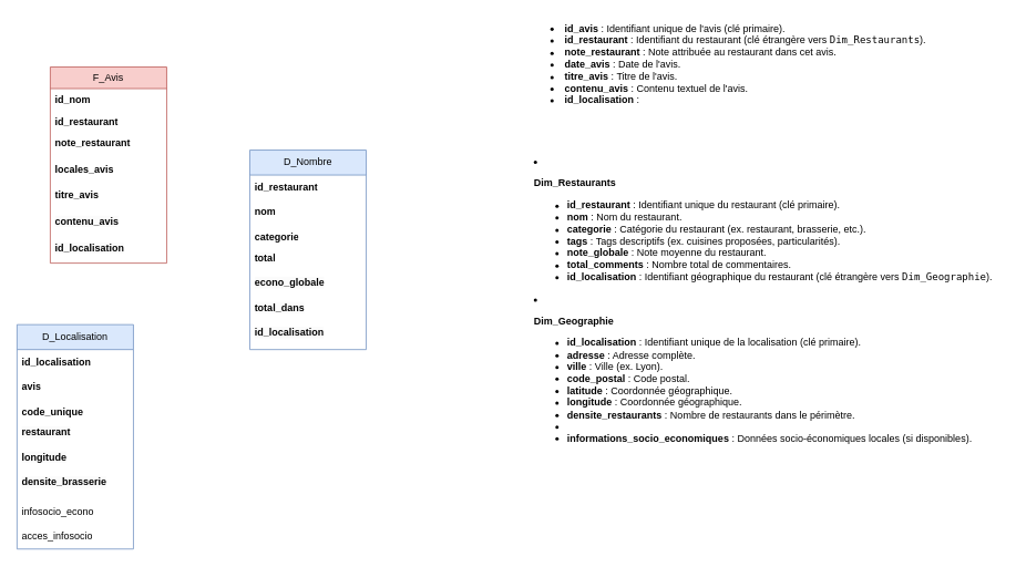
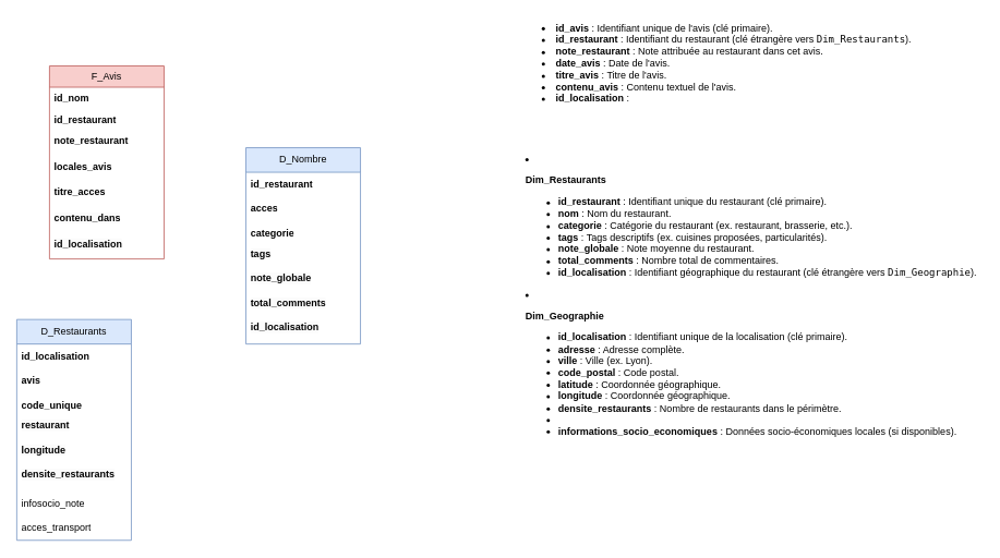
  <mxCell id="0" />
  <mxCell id="1" parent="0" />
  <mxCell id="2" value="D_Nombre" style="swimlane;fontStyle=0;childLayout=stackLayout;horizontal=1;startSize=30;horizontalStack=0;resizeParent=1;resizeParentMax=0;resizeLast=0;collapsible=1;marginBottom=0;whiteSpace=wrap;html=1;fillColor=#dae8fc;strokeColor=#6c8ebf;" vertex="1" parent="1"><mxGeometry x="300" y="180" width="140" height="240" as="geometry" /></mxCell>
  <mxCell id="3" value="&lt;strong&gt;id_restaurant&lt;/strong&gt;" style="text;strokeColor=none;fillColor=none;align=left;verticalAlign=middle;spacingLeft=4;spacingRight=4;overflow=hidden;points=[[0,0.5],[1,0.5]];portConstraint=eastwest;rotatable=0;whiteSpace=wrap;html=1;" vertex="1" parent="2"><mxGeometry y="30" width="140" height="30" as="geometry" /></mxCell>
- <mxCell id="4" value="&lt;strong&gt;nom&lt;/strong&gt;" style="text;strokeColor=none;fillColor=none;align=left;verticalAlign=middle;spacingLeft=4;spacingRight=4;overflow=hidden;points=[[0,0.5],[1,0.5]];portConstraint=eastwest;rotatable=0;whiteSpace=wrap;html=1;" vertex="1" parent="2"><mxGeometry y="60" width="140" height="30" as="geometry" /></mxCell>
+ <mxCell id="4" value="&lt;strong&gt;acces&lt;/strong&gt;" style="text;strokeColor=none;fillColor=none;align=left;verticalAlign=middle;spacingLeft=4;spacingRight=4;overflow=hidden;points=[[0,0.5],[1,0.5]];portConstraint=eastwest;rotatable=0;whiteSpace=wrap;html=1;" vertex="1" parent="2"><mxGeometry y="60" width="140" height="30" as="geometry" /></mxCell>
  <mxCell id="5" value="&lt;strong&gt;categorie&lt;/strong&gt;" style="text;strokeColor=none;fillColor=none;align=left;verticalAlign=middle;spacingLeft=4;spacingRight=4;overflow=hidden;points=[[0,0.5],[1,0.5]];portConstraint=eastwest;rotatable=0;whiteSpace=wrap;html=1;" vertex="1" parent="2"><mxGeometry y="90" width="140" height="30" as="geometry" /></mxCell>
- <mxCell id="6" value="&lt;div&gt;&lt;strong style=&quot;color: rgb(0, 0, 0); background-color: rgb(251, 251, 251);&quot;&gt;total&lt;/strong&gt;&lt;/div&gt;&lt;div&gt;&lt;strong style=&quot;forced-color-adjust: none; color: rgb(0, 0, 0); font-family: Helvetica; font-size: 12px; font-style: normal; font-variant-ligatures: normal; font-variant-caps: normal; letter-spacing: normal; orphans: 2; text-align: left; text-indent: 0px; text-transform: none; widows: 2; word-spacing: 0px; -webkit-text-stroke-width: 0px; white-space: normal; background-color: rgb(251, 251, 251); text-decoration-thickness: initial; text-decoration-style: initial; text-decoration-color: initial;&quot;&gt;&lt;br&gt;&lt;/strong&gt;&lt;/div&gt;" style="text;strokeColor=none;fillColor=none;align=left;verticalAlign=middle;spacingLeft=4;spacingRight=4;overflow=hidden;points=[[0,0.5],[1,0.5]];portConstraint=eastwest;rotatable=0;whiteSpace=wrap;html=1;" vertex="1" parent="2"><mxGeometry y="120" width="140" height="30" as="geometry" /></mxCell>
- <mxCell id="7" value="&lt;strong style=&quot;forced-color-adjust: none; color: rgb(0, 0, 0); font-family: Helvetica; font-size: 12px; font-style: normal; font-variant-ligatures: normal; font-variant-caps: normal; letter-spacing: normal; orphans: 2; text-align: left; text-indent: 0px; text-transform: none; widows: 2; word-spacing: 0px; -webkit-text-stroke-width: 0px; white-space: normal; background-color: rgb(251, 251, 251); text-decoration-thickness: initial; text-decoration-style: initial; text-decoration-color: initial;&quot;&gt;econo_globale&lt;/strong&gt;&lt;div&gt;&lt;br/&gt;&lt;/div&gt;" style="text;strokeColor=none;fillColor=none;align=left;verticalAlign=middle;spacingLeft=4;spacingRight=4;overflow=hidden;points=[[0,0.5],[1,0.5]];portConstraint=eastwest;rotatable=0;whiteSpace=wrap;html=1;" vertex="1" parent="2"><mxGeometry y="150" width="140" height="30" as="geometry" /></mxCell>
- <mxCell id="8" value="&lt;strong style=&quot;forced-color-adjust: none; color: rgb(0, 0, 0); font-family: Helvetica; font-size: 12px; font-style: normal; font-variant-ligatures: normal; font-variant-caps: normal; letter-spacing: normal; orphans: 2; text-align: left; text-indent: 0px; text-transform: none; widows: 2; word-spacing: 0px; -webkit-text-stroke-width: 0px; white-space: normal; background-color: rgb(251, 251, 251); text-decoration-thickness: initial; text-decoration-style: initial; text-decoration-color: initial;&quot;&gt;total_dans&lt;/strong&gt;&lt;div&gt;&lt;br/&gt;&lt;/div&gt;" style="text;strokeColor=none;fillColor=none;align=left;verticalAlign=middle;spacingLeft=4;spacingRight=4;overflow=hidden;points=[[0,0.5],[1,0.5]];portConstraint=eastwest;rotatable=0;whiteSpace=wrap;html=1;" vertex="1" parent="2"><mxGeometry y="180" width="140" height="30" as="geometry" /></mxCell>
+ <mxCell id="6" value="&lt;div&gt;&lt;strong style=&quot;color: rgb(0, 0, 0); background-color: rgb(251, 251, 251);&quot;&gt;tags&lt;/strong&gt;&lt;/div&gt;&lt;div&gt;&lt;strong style=&quot;forced-color-adjust: none; color: rgb(0, 0, 0); font-family: Helvetica; font-size: 12px; font-style: normal; font-variant-ligatures: normal; font-variant-caps: normal; letter-spacing: normal; orphans: 2; text-align: left; text-indent: 0px; text-transform: none; widows: 2; word-spacing: 0px; -webkit-text-stroke-width: 0px; white-space: normal; background-color: rgb(251, 251, 251); text-decoration-thickness: initial; text-decoration-style: initial; text-decoration-color: initial;&quot;&gt;&lt;br&gt;&lt;/strong&gt;&lt;/div&gt;" style="text;strokeColor=none;fillColor=none;align=left;verticalAlign=middle;spacingLeft=4;spacingRight=4;overflow=hidden;points=[[0,0.5],[1,0.5]];portConstraint=eastwest;rotatable=0;whiteSpace=wrap;html=1;" vertex="1" parent="2"><mxGeometry y="120" width="140" height="30" as="geometry" /></mxCell>
+ <mxCell id="7" value="&lt;strong style=&quot;forced-color-adjust: none; color: rgb(0, 0, 0); font-family: Helvetica; font-size: 12px; font-style: normal; font-variant-ligatures: normal; font-variant-caps: normal; letter-spacing: normal; orphans: 2; text-align: left; text-indent: 0px; text-transform: none; widows: 2; word-spacing: 0px; -webkit-text-stroke-width: 0px; white-space: normal; background-color: rgb(251, 251, 251); text-decoration-thickness: initial; text-decoration-style: initial; text-decoration-color: initial;&quot;&gt;note_globale&lt;/strong&gt;&lt;div&gt;&lt;br/&gt;&lt;/div&gt;" style="text;strokeColor=none;fillColor=none;align=left;verticalAlign=middle;spacingLeft=4;spacingRight=4;overflow=hidden;points=[[0,0.5],[1,0.5]];portConstraint=eastwest;rotatable=0;whiteSpace=wrap;html=1;" vertex="1" parent="2"><mxGeometry y="150" width="140" height="30" as="geometry" /></mxCell>
+ <mxCell id="8" value="&lt;strong style=&quot;forced-color-adjust: none; color: rgb(0, 0, 0); font-family: Helvetica; font-size: 12px; font-style: normal; font-variant-ligatures: normal; font-variant-caps: normal; letter-spacing: normal; orphans: 2; text-align: left; text-indent: 0px; text-transform: none; widows: 2; word-spacing: 0px; -webkit-text-stroke-width: 0px; white-space: normal; background-color: rgb(251, 251, 251); text-decoration-thickness: initial; text-decoration-style: initial; text-decoration-color: initial;&quot;&gt;total_comments&lt;/strong&gt;&lt;div&gt;&lt;br/&gt;&lt;/div&gt;" style="text;strokeColor=none;fillColor=none;align=left;verticalAlign=middle;spacingLeft=4;spacingRight=4;overflow=hidden;points=[[0,0.5],[1,0.5]];portConstraint=eastwest;rotatable=0;whiteSpace=wrap;html=1;" vertex="1" parent="2"><mxGeometry y="180" width="140" height="30" as="geometry" /></mxCell>
  <mxCell id="9" value="&lt;strong style=&quot;forced-color-adjust: none; color: rgb(0, 0, 0); font-family: Helvetica; font-size: 12px; font-style: normal; font-variant-ligatures: normal; font-variant-caps: normal; letter-spacing: normal; orphans: 2; text-align: left; text-indent: 0px; text-transform: none; widows: 2; word-spacing: 0px; -webkit-text-stroke-width: 0px; white-space: normal; background-color: rgb(251, 251, 251); text-decoration-thickness: initial; text-decoration-style: initial; text-decoration-color: initial;&quot;&gt;id_localisation&lt;/strong&gt;&lt;div&gt;&lt;br/&gt;&lt;/div&gt;" style="text;strokeColor=none;fillColor=none;align=left;verticalAlign=middle;spacingLeft=4;spacingRight=4;overflow=hidden;points=[[0,0.5],[1,0.5]];portConstraint=eastwest;rotatable=0;whiteSpace=wrap;html=1;" vertex="1" parent="2"><mxGeometry y="210" width="140" height="30" as="geometry" /></mxCell>
  <mxCell id="10" value="F_Avis" style="swimlane;fontStyle=0;childLayout=stackLayout;horizontal=1;startSize=26;fillColor=#f8cecc;horizontalStack=0;resizeParent=1;resizeParentMax=0;resizeLast=0;collapsible=1;marginBottom=0;whiteSpace=wrap;html=1;strokeColor=#b85450;" vertex="1" parent="1"><mxGeometry x="60" y="80" width="140" height="236" as="geometry" /></mxCell>
  <mxCell id="11" value="&lt;strong&gt;id_nom&lt;/strong&gt;" style="text;strokeColor=none;fillColor=none;align=left;verticalAlign=top;spacingLeft=4;spacingRight=4;overflow=hidden;rotatable=0;points=[[0,0.5],[1,0.5]];portConstraint=eastwest;whiteSpace=wrap;html=1;" vertex="1" parent="10"><mxGeometry y="26" width="140" height="26" as="geometry" /></mxCell>
  <mxCell id="12" value="&lt;strong&gt;id_restaurant&lt;/strong&gt;" style="text;strokeColor=none;fillColor=none;align=left;verticalAlign=top;spacingLeft=4;spacingRight=4;overflow=hidden;rotatable=0;points=[[0,0.5],[1,0.5]];portConstraint=eastwest;whiteSpace=wrap;html=1;" vertex="1" parent="10"><mxGeometry y="52" width="140" height="26" as="geometry" /></mxCell>
  <mxCell id="13" value="&lt;strong&gt;note_restaurant&lt;/strong&gt;" style="text;strokeColor=none;fillColor=none;align=left;verticalAlign=top;spacingLeft=4;spacingRight=4;overflow=hidden;rotatable=0;points=[[0,0.5],[1,0.5]];portConstraint=eastwest;whiteSpace=wrap;html=1;" vertex="1" parent="10"><mxGeometry y="78" width="140" height="32" as="geometry" /></mxCell>
  <mxCell id="14" value="&lt;strong&gt;locales_avis&lt;/strong&gt;" style="text;strokeColor=none;fillColor=none;align=left;verticalAlign=top;spacingLeft=4;spacingRight=4;overflow=hidden;rotatable=0;points=[[0,0.5],[1,0.5]];portConstraint=eastwest;whiteSpace=wrap;html=1;" vertex="1" parent="10"><mxGeometry y="110" width="140" height="30" as="geometry" /></mxCell>
- <mxCell id="15" value="&lt;strong&gt;titre_avis&lt;/strong&gt;" style="text;strokeColor=none;fillColor=none;align=left;verticalAlign=top;spacingLeft=4;spacingRight=4;overflow=hidden;rotatable=0;points=[[0,0.5],[1,0.5]];portConstraint=eastwest;whiteSpace=wrap;html=1;" vertex="1" parent="10"><mxGeometry y="140" width="140" height="32" as="geometry" /></mxCell>
- <mxCell id="16" value="&lt;strong style=&quot;forced-color-adjust: none; color: rgb(0, 0, 0); font-family: Helvetica; font-size: 12px; font-style: normal; font-variant-ligatures: normal; font-variant-caps: normal; letter-spacing: normal; orphans: 2; text-align: left; text-indent: 0px; text-transform: none; widows: 2; word-spacing: 0px; -webkit-text-stroke-width: 0px; white-space: normal; background-color: rgb(251, 251, 251); text-decoration-thickness: initial; text-decoration-style: initial; text-decoration-color: initial;&quot;&gt;contenu_avis&lt;/strong&gt;&lt;div&gt;&lt;br/&gt;&lt;/div&gt;" style="text;strokeColor=none;fillColor=none;align=left;verticalAlign=top;spacingLeft=4;spacingRight=4;overflow=hidden;rotatable=0;points=[[0,0.5],[1,0.5]];portConstraint=eastwest;whiteSpace=wrap;html=1;" vertex="1" parent="10"><mxGeometry y="172" width="140" height="32" as="geometry" /></mxCell>
+ <mxCell id="15" value="&lt;strong&gt;titre_acces&lt;/strong&gt;" style="text;strokeColor=none;fillColor=none;align=left;verticalAlign=top;spacingLeft=4;spacingRight=4;overflow=hidden;rotatable=0;points=[[0,0.5],[1,0.5]];portConstraint=eastwest;whiteSpace=wrap;html=1;" vertex="1" parent="10"><mxGeometry y="140" width="140" height="32" as="geometry" /></mxCell>
+ <mxCell id="16" value="&lt;strong style=&quot;forced-color-adjust: none; color: rgb(0, 0, 0); font-family: Helvetica; font-size: 12px; font-style: normal; font-variant-ligatures: normal; font-variant-caps: normal; letter-spacing: normal; orphans: 2; text-align: left; text-indent: 0px; text-transform: none; widows: 2; word-spacing: 0px; -webkit-text-stroke-width: 0px; white-space: normal; background-color: rgb(251, 251, 251); text-decoration-thickness: initial; text-decoration-style: initial; text-decoration-color: initial;&quot;&gt;contenu_dans&lt;/strong&gt;&lt;div&gt;&lt;br/&gt;&lt;/div&gt;" style="text;strokeColor=none;fillColor=none;align=left;verticalAlign=top;spacingLeft=4;spacingRight=4;overflow=hidden;rotatable=0;points=[[0,0.5],[1,0.5]];portConstraint=eastwest;whiteSpace=wrap;html=1;" vertex="1" parent="10"><mxGeometry y="172" width="140" height="32" as="geometry" /></mxCell>
  <mxCell id="17" value="&lt;strong style=&quot;forced-color-adjust: none; color: rgb(0, 0, 0); font-family: Helvetica; font-size: 12px; font-style: normal; font-variant-ligatures: normal; font-variant-caps: normal; letter-spacing: normal; orphans: 2; text-align: left; text-indent: 0px; text-transform: none; widows: 2; word-spacing: 0px; -webkit-text-stroke-width: 0px; white-space: normal; background-color: rgb(251, 251, 251); text-decoration-thickness: initial; text-decoration-style: initial; text-decoration-color: initial;&quot;&gt;id_localisation&lt;/strong&gt;&lt;div&gt;&lt;br/&gt;&lt;/div&gt;" style="text;strokeColor=none;fillColor=none;align=left;verticalAlign=top;spacingLeft=4;spacingRight=4;overflow=hidden;rotatable=0;points=[[0,0.5],[1,0.5]];portConstraint=eastwest;whiteSpace=wrap;html=1;" vertex="1" parent="10"><mxGeometry y="204" width="140" height="32" as="geometry" /></mxCell>
- <mxCell id="18" value="D_Localisation" style="swimlane;fontStyle=0;childLayout=stackLayout;horizontal=1;startSize=30;horizontalStack=0;resizeParent=1;resizeParentMax=0;resizeLast=0;collapsible=1;marginBottom=0;whiteSpace=wrap;html=1;fillColor=#dae8fc;strokeColor=#6c8ebf;" vertex="1" parent="1"><mxGeometry x="20" y="390" width="140" height="270" as="geometry" /></mxCell>
+ <mxCell id="18" value="D_Restaurants" style="swimlane;fontStyle=0;childLayout=stackLayout;horizontal=1;startSize=30;horizontalStack=0;resizeParent=1;resizeParentMax=0;resizeLast=0;collapsible=1;marginBottom=0;whiteSpace=wrap;html=1;fillColor=#dae8fc;strokeColor=#6c8ebf;" vertex="1" parent="1"><mxGeometry x="20" y="390" width="140" height="270" as="geometry" /></mxCell>
  <mxCell id="19" value="&lt;strong&gt;id_localisation&lt;/strong&gt;" style="text;strokeColor=none;fillColor=none;align=left;verticalAlign=middle;spacingLeft=4;spacingRight=4;overflow=hidden;points=[[0,0.5],[1,0.5]];portConstraint=eastwest;rotatable=0;whiteSpace=wrap;html=1;" vertex="1" parent="18"><mxGeometry y="30" width="140" height="30" as="geometry" /></mxCell>
  <mxCell id="20" value="&lt;strong&gt;avis&lt;/strong&gt;" style="text;strokeColor=none;fillColor=none;align=left;verticalAlign=middle;spacingLeft=4;spacingRight=4;overflow=hidden;points=[[0,0.5],[1,0.5]];portConstraint=eastwest;rotatable=0;whiteSpace=wrap;html=1;" vertex="1" parent="18"><mxGeometry y="60" width="140" height="30" as="geometry" /></mxCell>
  <mxCell id="21" value="&lt;strong&gt;code_unique&lt;/strong&gt;" style="text;strokeColor=none;fillColor=none;align=left;verticalAlign=middle;spacingLeft=4;spacingRight=4;overflow=hidden;points=[[0,0.5],[1,0.5]];portConstraint=eastwest;rotatable=0;whiteSpace=wrap;html=1;" vertex="1" parent="18"><mxGeometry y="90" width="140" height="30" as="geometry" /></mxCell>
  <mxCell id="22" value="&lt;strong style=&quot;forced-color-adjust: none; color: rgb(0, 0, 0); font-family: Helvetica; font-size: 12px; font-style: normal; font-variant-ligatures: normal; font-variant-caps: normal; letter-spacing: normal; orphans: 2; text-align: left; text-indent: 0px; text-transform: none; widows: 2; word-spacing: 0px; -webkit-text-stroke-width: 0px; white-space: normal; background-color: rgb(251, 251, 251); text-decoration-thickness: initial; text-decoration-style: initial; text-decoration-color: initial;&quot;&gt;restaurant&lt;/strong&gt;&lt;div&gt;&lt;br/&gt;&lt;/div&gt;" style="text;strokeColor=none;fillColor=none;align=left;verticalAlign=middle;spacingLeft=4;spacingRight=4;overflow=hidden;points=[[0,0.5],[1,0.5]];portConstraint=eastwest;rotatable=0;whiteSpace=wrap;html=1;" vertex="1" parent="18"><mxGeometry y="120" width="140" height="30" as="geometry" /></mxCell>
  <mxCell id="23" value="&lt;strong style=&quot;forced-color-adjust: none; color: rgb(0, 0, 0); font-family: Helvetica; font-size: 12px; font-style: normal; font-variant-ligatures: normal; font-variant-caps: normal; letter-spacing: normal; orphans: 2; text-align: left; text-indent: 0px; text-transform: none; widows: 2; word-spacing: 0px; -webkit-text-stroke-width: 0px; white-space: normal; background-color: rgb(251, 251, 251); text-decoration-thickness: initial; text-decoration-style: initial; text-decoration-color: initial;&quot;&gt;longitude&lt;/strong&gt;&lt;div&gt;&lt;br/&gt;&lt;/div&gt;" style="text;strokeColor=none;fillColor=none;align=left;verticalAlign=middle;spacingLeft=4;spacingRight=4;overflow=hidden;points=[[0,0.5],[1,0.5]];portConstraint=eastwest;rotatable=0;whiteSpace=wrap;html=1;" vertex="1" parent="18"><mxGeometry y="150" width="140" height="30" as="geometry" /></mxCell>
- <mxCell id="24" value="&lt;strong style=&quot;forced-color-adjust: none; color: rgb(0, 0, 0); font-family: Helvetica; font-size: 12px; font-style: normal; font-variant-ligatures: normal; font-variant-caps: normal; letter-spacing: normal; orphans: 2; text-align: left; text-indent: 0px; text-transform: none; widows: 2; word-spacing: 0px; -webkit-text-stroke-width: 0px; white-space: normal; background-color: rgb(251, 251, 251); text-decoration-thickness: initial; text-decoration-style: initial; text-decoration-color: initial;&quot;&gt;densite_brasserie&lt;/strong&gt;&lt;div&gt;&lt;br/&gt;&lt;/div&gt;" style="text;strokeColor=none;fillColor=none;align=left;verticalAlign=middle;spacingLeft=4;spacingRight=4;overflow=hidden;points=[[0,0.5],[1,0.5]];portConstraint=eastwest;rotatable=0;whiteSpace=wrap;html=1;" vertex="1" parent="18"><mxGeometry y="180" width="140" height="30" as="geometry" /></mxCell>
- <mxCell id="25" value="infosocio_econo" style="text;strokeColor=none;fillColor=none;align=left;verticalAlign=middle;spacingLeft=4;spacingRight=4;overflow=hidden;points=[[0,0.5],[1,0.5]];portConstraint=eastwest;rotatable=0;whiteSpace=wrap;html=1;" vertex="1" parent="18"><mxGeometry y="210" width="140" height="30" as="geometry" /></mxCell>
- <mxCell id="26" value="acces_infosocio" style="text;strokeColor=none;fillColor=none;align=left;verticalAlign=middle;spacingLeft=4;spacingRight=4;overflow=hidden;points=[[0,0.5],[1,0.5]];portConstraint=eastwest;rotatable=0;whiteSpace=wrap;html=1;" vertex="1" parent="18"><mxGeometry y="240" width="140" height="30" as="geometry" /></mxCell>
+ <mxCell id="24" value="&lt;strong style=&quot;forced-color-adjust: none; color: rgb(0, 0, 0); font-family: Helvetica; font-size: 12px; font-style: normal; font-variant-ligatures: normal; font-variant-caps: normal; letter-spacing: normal; orphans: 2; text-align: left; text-indent: 0px; text-transform: none; widows: 2; word-spacing: 0px; -webkit-text-stroke-width: 0px; white-space: normal; background-color: rgb(251, 251, 251); text-decoration-thickness: initial; text-decoration-style: initial; text-decoration-color: initial;&quot;&gt;densite_restaurants&lt;/strong&gt;&lt;div&gt;&lt;br/&gt;&lt;/div&gt;" style="text;strokeColor=none;fillColor=none;align=left;verticalAlign=middle;spacingLeft=4;spacingRight=4;overflow=hidden;points=[[0,0.5],[1,0.5]];portConstraint=eastwest;rotatable=0;whiteSpace=wrap;html=1;" vertex="1" parent="18"><mxGeometry y="180" width="140" height="30" as="geometry" /></mxCell>
+ <mxCell id="25" value="infosocio_note" style="text;strokeColor=none;fillColor=none;align=left;verticalAlign=middle;spacingLeft=4;spacingRight=4;overflow=hidden;points=[[0,0.5],[1,0.5]];portConstraint=eastwest;rotatable=0;whiteSpace=wrap;html=1;" vertex="1" parent="18"><mxGeometry y="210" width="140" height="30" as="geometry" /></mxCell>
+ <mxCell id="26" value="acces_transport" style="text;strokeColor=none;fillColor=none;align=left;verticalAlign=middle;spacingLeft=4;spacingRight=4;overflow=hidden;points=[[0,0.5],[1,0.5]];portConstraint=eastwest;rotatable=0;whiteSpace=wrap;html=1;" vertex="1" parent="18"><mxGeometry y="240" width="140" height="30" as="geometry" /></mxCell>
  <mxCell id="27" value="&lt;li&gt;&lt;strong&gt;id_avis&lt;/strong&gt; : Identifiant unique de l'avis (clé primaire).&lt;/li&gt;&lt;li&gt;&lt;strong&gt;id_restaurant&lt;/strong&gt; : Identifiant du restaurant (clé étrangère vers &lt;code&gt;Dim_Restaurants&lt;/code&gt;).&lt;/li&gt;&lt;li&gt;&lt;strong&gt;note_restaurant&lt;/strong&gt; : Note attribuée au restaurant dans cet avis.&lt;/li&gt;&lt;li&gt;&lt;strong&gt;date_avis&lt;/strong&gt; : Date de l'avis.&lt;/li&gt;&lt;li&gt;&lt;strong&gt;titre_avis&lt;/strong&gt; : Titre de l'avis.&lt;/li&gt;&lt;li&gt;&lt;strong&gt;contenu_avis&lt;/strong&gt; : Contenu textuel de l'avis.&lt;/li&gt;&lt;li&gt;&lt;strong&gt;id_localisation&lt;/strong&gt; :&amp;nbsp;&lt;/li&gt;" style="text;whiteSpace=wrap;html=1;" vertex="1" parent="1"><mxGeometry x="660" y="20" width="480" height="120" as="geometry" /></mxCell>
  <mxCell id="28" value="&lt;li&gt;&lt;p&gt;&lt;strong&gt;Dim_Restaurants&lt;/strong&gt;&lt;/p&gt;&lt;ul&gt;&lt;li&gt;&lt;strong&gt;id_restaurant&lt;/strong&gt; : Identifiant unique du restaurant (clé primaire).&lt;/li&gt;&lt;li&gt;&lt;strong&gt;nom&lt;/strong&gt; : Nom du restaurant.&lt;/li&gt;&lt;li&gt;&lt;strong&gt;categorie&lt;/strong&gt; : Catégorie du restaurant (ex. restaurant, brasserie, etc.).&lt;/li&gt;&lt;li&gt;&lt;strong&gt;tags&lt;/strong&gt; : Tags descriptifs (ex. cuisines proposées, particularités).&lt;/li&gt;&lt;li&gt;&lt;strong&gt;note_globale&lt;/strong&gt; : Note moyenne du restaurant.&lt;/li&gt;&lt;li&gt;&lt;strong&gt;total_comments&lt;/strong&gt; : Nombre total de commentaires.&lt;/li&gt;&lt;li&gt;&lt;strong&gt;id_localisation&lt;/strong&gt; : Identifiant géographique du restaurant (clé étrangère vers &lt;code&gt;Dim_Geographie&lt;/code&gt;).&lt;/li&gt;&lt;/ul&gt;&lt;/li&gt;&lt;li&gt;&lt;p&gt;&lt;strong&gt;Dim_Geographie&lt;/strong&gt;&lt;/p&gt;&lt;ul&gt;&lt;li&gt;&lt;strong&gt;id_localisation&lt;/strong&gt; : Identifiant unique de la localisation (clé primaire).&lt;/li&gt;&lt;li&gt;&lt;strong&gt;adresse&lt;/strong&gt; : Adresse complète.&lt;/li&gt;&lt;li&gt;&lt;strong&gt;ville&lt;/strong&gt; : Ville (ex. Lyon).&lt;/li&gt;&lt;li&gt;&lt;strong&gt;code_postal&lt;/strong&gt; : Code postal.&lt;/li&gt;&lt;li&gt;&lt;strong&gt;latitude&lt;/strong&gt; : Coordonnée géographique.&lt;/li&gt;&lt;li&gt;&lt;strong&gt;longitude&lt;/strong&gt; : Coordonnée géographique.&lt;/li&gt;&lt;li&gt;&lt;strong&gt;densite_restaurants&lt;/strong&gt; : Nombre de restaurants dans le périmètre.&lt;/li&gt;&lt;li&gt;&lt;br&gt;&lt;/li&gt;&lt;li&gt;&lt;strong&gt;informations_socio_economiques&lt;/strong&gt; : Données socio-économiques locales (si disponibles).&lt;/li&gt;&lt;/ul&gt;&lt;/li&gt;" style="text;whiteSpace=wrap;html=1;" vertex="1" parent="1"><mxGeometry x="640" y="180" width="560" height="400" as="geometry" /></mxCell>
